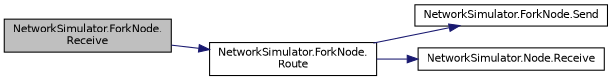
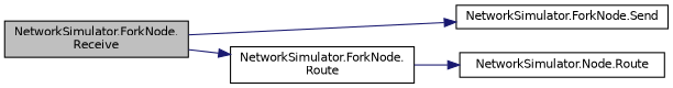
  digraph {
    rankdir=LR
    node [color=black fillcolor=white fontname=Helvetica fontsize=10 shape=record style=filled]
    edge [color=midnightblue fontname=Helvetica fontsize=10 labelfontname=Helvetica labelfontsize=10 style=solid]
    n1 [fillcolor=grey75 fontcolor=black height=0.2 label="NetworkSimulator.ForkNode.\lReceive" width=0.4]
    n2 [height=0.2 label="NetworkSimulator.ForkNode.\lRoute" width=0.4]
    n3 [height=0.2 label="NetworkSimulator.ForkNode.Send" width=0.4]
-   n4 [height=0.2 label="NetworkSimulator.Node.Receive" width=0.4]
+   n4 [height=0.2 label="NetworkSimulator.Node.Route" width=0.4]
    n1 -> n2
-   n2 -> n3
+   n1 -> n3
    n2 -> n4
  }
